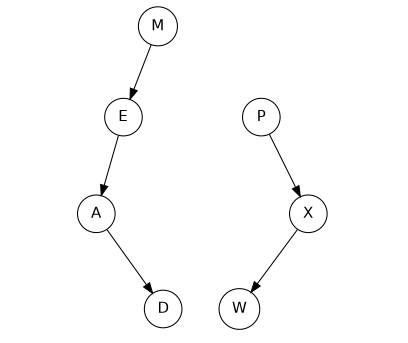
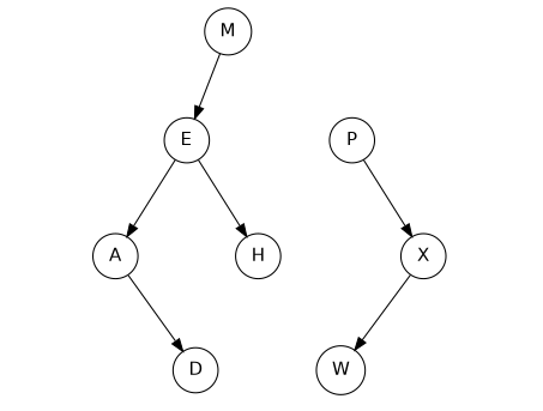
  digraph {
    fontname=Helvetica
    node [fontname=Helvetica shape=circle]
    edge [fontname=Helvetica style=invis]
    mM [style=invis width=0.1]
    E
    P
    lE [style=invis width=0.1]
    A
+   H
    mP [style=invis width=0.1]
    X
    lA [style=invis width=0.1]
    mA [style=invis width=0.1]
    D
    mX [style=invis width=0.1]
    W
    rX [style=invis width=0.1]
    M
    lX [style=invis width=0.1]
    subgraph sub_1 {
      rank=same
      mM
      E
      P
    }
    subgraph sub_2 {
      rank=same
      lE
      A
+     H
    }
    subgraph sub_3 {
      rank=same
      mP
      X
    }
    subgraph sub_4 {
      rank=same
      lA
      mA
      D
    }
    subgraph sub_5 {
      rank=same
      mX
      W
      rX
    }
    mM -> P
    E -> mM
    E -> lE
    E -> A [style=""]
+   E -> H [style=""]
    P -> mP
    P -> X [style=""]
+   lE -> H
    A -> lE
    A -> lA
    A -> mA
    A -> D [style=""]
    mP -> X
    X -> mX
    X -> W [style=""]
    X -> rX
    lA -> mA
    mA -> D
    mX -> rX
    W -> mX
    M -> mM
    M -> E [style=""]
  }
